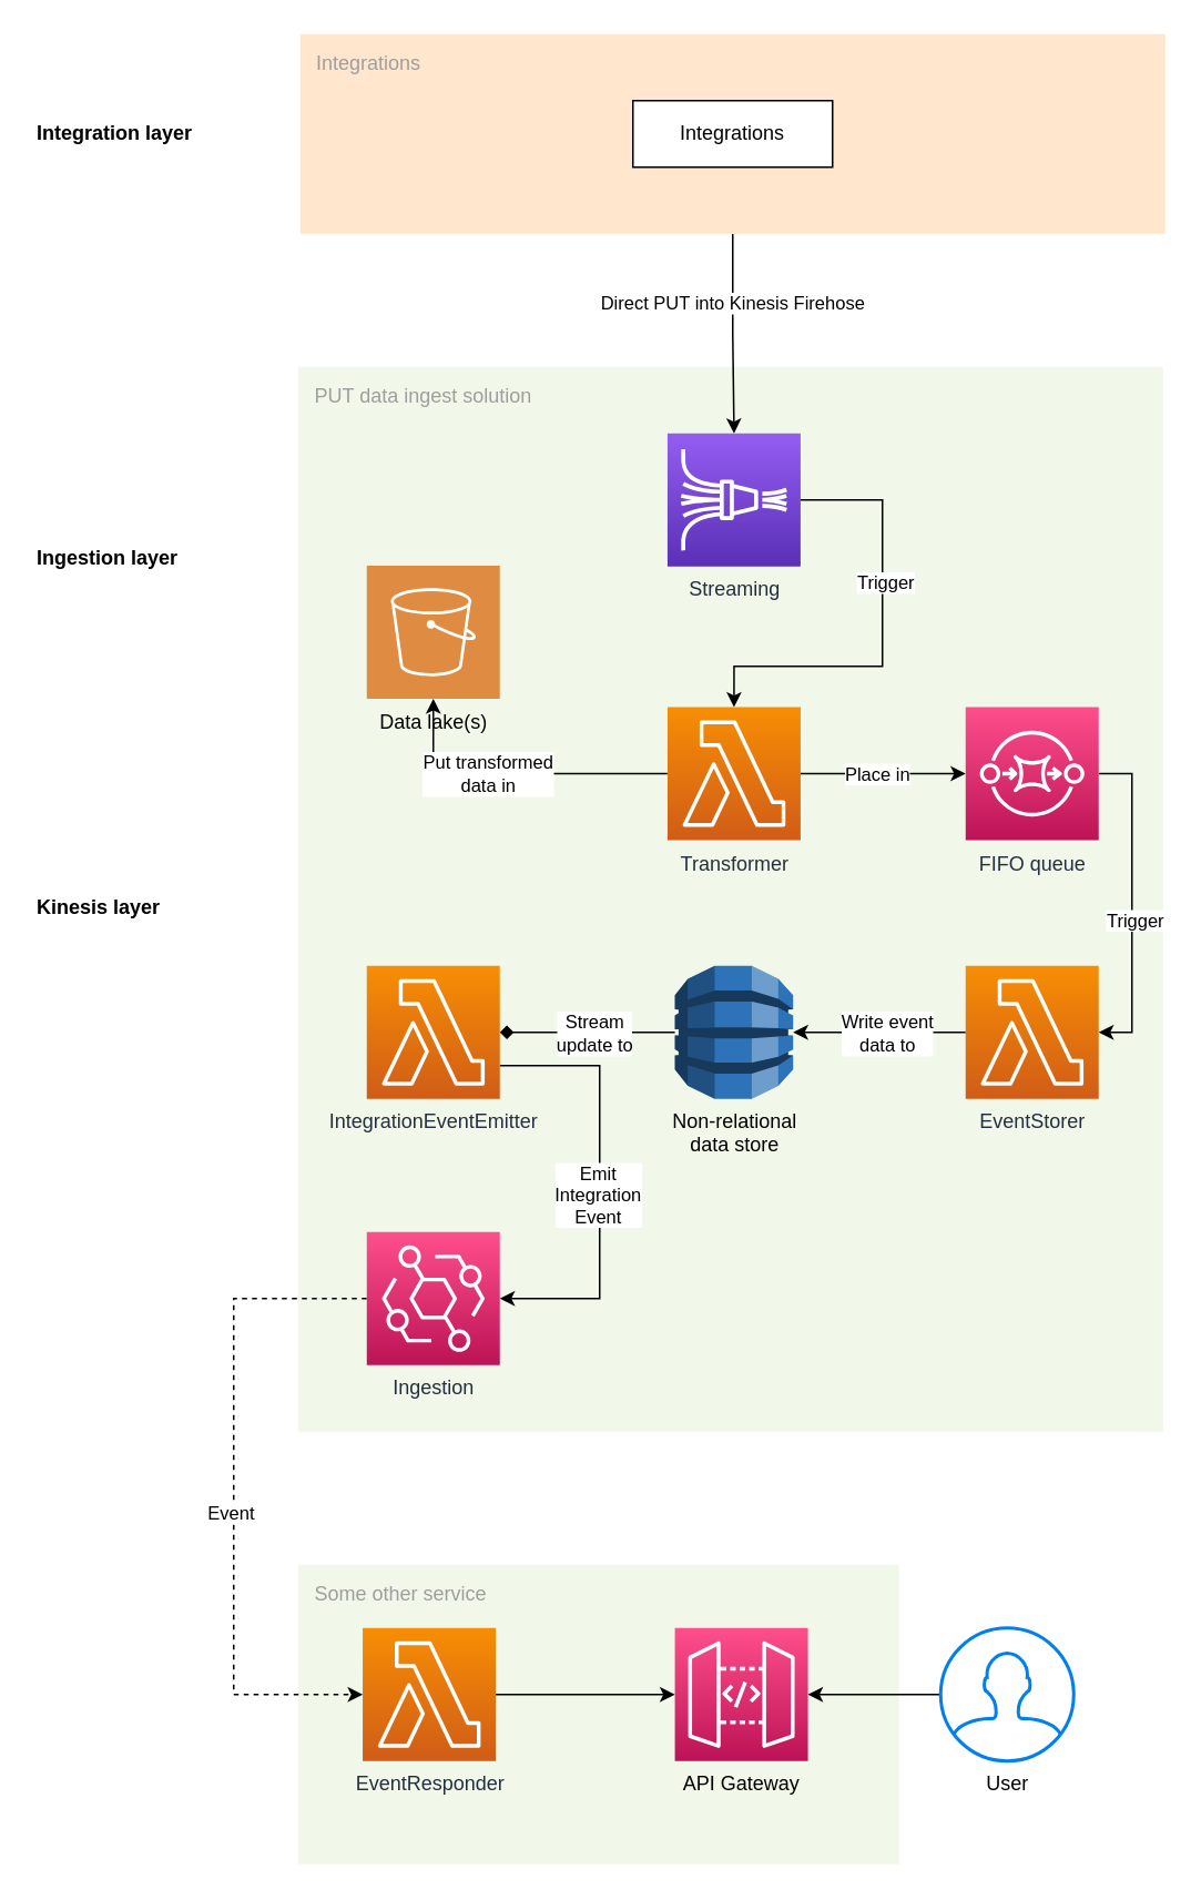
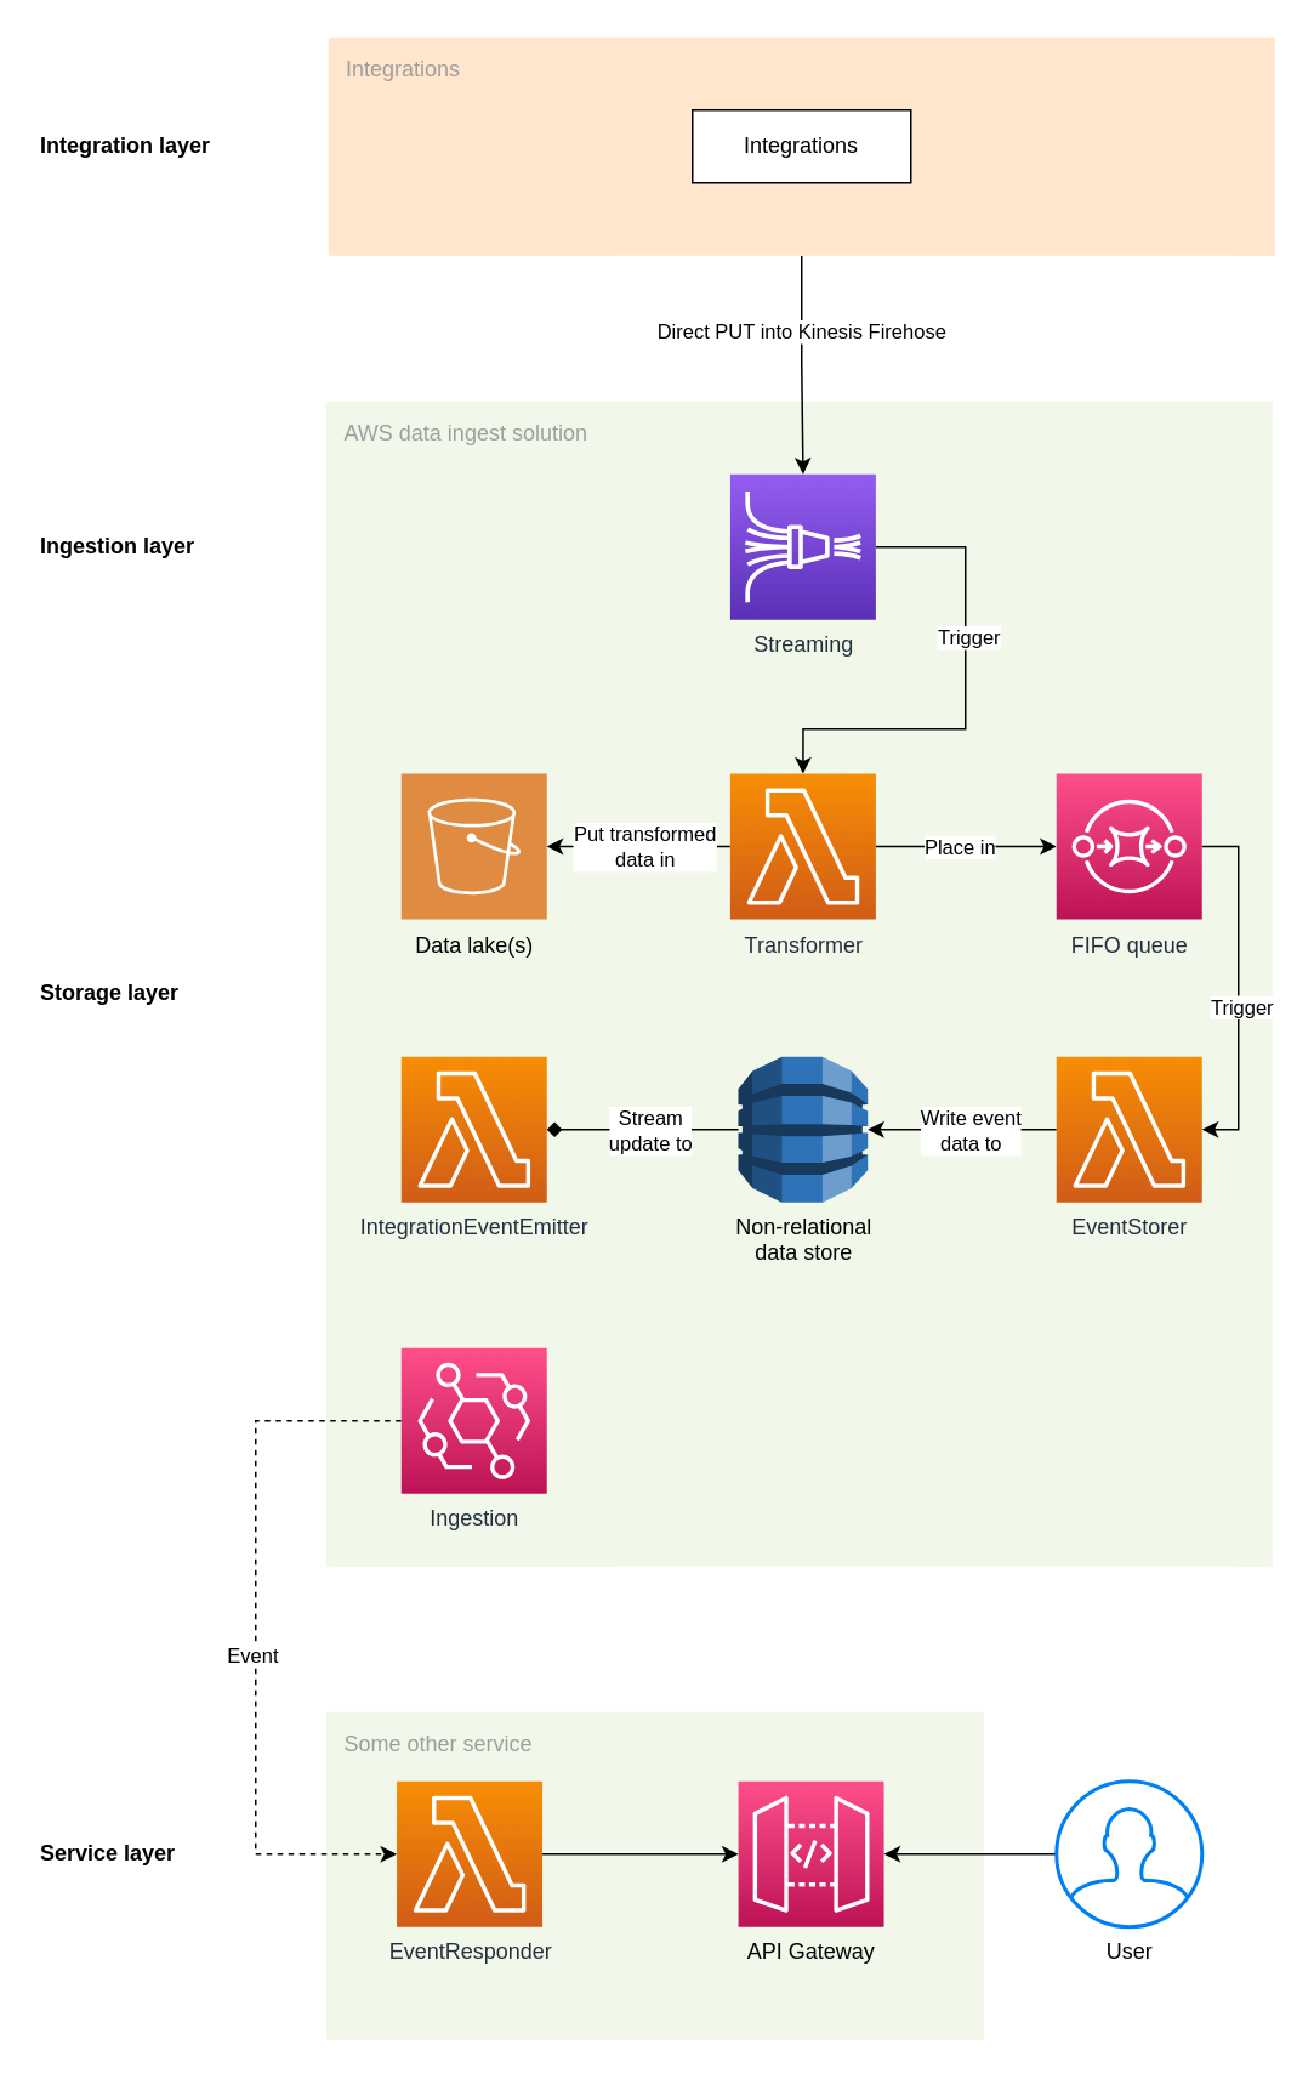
  <mxCell id="0" />
  <mxCell id="1" parent="0" />
  <mxCell id="2" value="Some other service" style="sketch=0;points=[[0,0,0],[0.25,0,0],[0.5,0,0],[0.75,0,0],[1,0,0],[1,0.25,0],[1,0.5,0],[1,0.75,0],[1,1,0],[0.75,1,0],[0.5,1,0],[0.25,1,0],[0,1,0],[0,0.75,0],[0,0.5,0],[0,0.25,0]];rounded=1;absoluteArcSize=1;arcSize=2;html=1;strokeColor=none;gradientColor=none;shadow=0;dashed=0;fontSize=12;fontColor=#9E9E9E;align=left;verticalAlign=top;spacing=10;spacingTop=-4;fillColor=#F1F8E9;" parent="1" vertex="1"><mxGeometry x="178.77" y="940" width="361.23" height="180" as="geometry" /></mxCell>
- <mxCell id="3" value="PUT data ingest solution" style="sketch=0;points=[[0,0,0],[0.25,0,0],[0.5,0,0],[0.75,0,0],[1,0,0],[1,0.25,0],[1,0.5,0],[1,0.75,0],[1,1,0],[0.75,1,0],[0.5,1,0],[0.25,1,0],[0,1,0],[0,0.75,0],[0,0.5,0],[0,0.25,0]];rounded=1;absoluteArcSize=1;arcSize=2;html=1;strokeColor=none;gradientColor=none;shadow=0;dashed=0;fontSize=12;fontColor=#9E9E9E;align=left;verticalAlign=top;spacing=10;spacingTop=-4;fillColor=#F1F8E9;" parent="1" vertex="1"><mxGeometry x="178.77" y="220" width="520" height="640" as="geometry" /></mxCell>
+ <mxCell id="3" value="AWS data ingest solution" style="sketch=0;points=[[0,0,0],[0.25,0,0],[0.5,0,0],[0.75,0,0],[1,0,0],[1,0.25,0],[1,0.5,0],[1,0.75,0],[1,1,0],[0.75,1,0],[0.5,1,0],[0.25,1,0],[0,1,0],[0,0.75,0],[0,0.5,0],[0,0.25,0]];rounded=1;absoluteArcSize=1;arcSize=2;html=1;strokeColor=none;gradientColor=none;shadow=0;dashed=0;fontSize=12;fontColor=#9E9E9E;align=left;verticalAlign=top;spacing=10;spacingTop=-4;fillColor=#F1F8E9;" parent="1" vertex="1"><mxGeometry x="178.77" y="220" width="520" height="640" as="geometry" /></mxCell>
  <mxCell id="4" style="edgeStyle=orthogonalEdgeStyle;rounded=0;orthogonalLoop=1;jettySize=auto;html=1;exitX=1;exitY=0.5;exitDx=0;exitDy=0;exitPerimeter=0;entryX=0.5;entryY=0;entryDx=0;entryDy=0;entryPerimeter=0;" parent="1" source="8" target="11" edge="1"><mxGeometry relative="1" as="geometry"><Array as="points"><mxPoint x="530" y="300" /><mxPoint x="530" y="400" /><mxPoint x="441" y="400" /></Array></mxGeometry></mxCell>
  <mxCell id="5" value="Trigger" style="edgeLabel;html=1;align=center;verticalAlign=middle;resizable=0;points=[];" vertex="1" connectable="0" parent="4"><mxGeometry x="-0.244" y="1" relative="1" as="geometry"><mxPoint as="offset" /></mxGeometry></mxCell>
  <mxCell id="6" style="edgeStyle=orthogonalEdgeStyle;rounded=0;orthogonalLoop=1;jettySize=auto;html=1;exitX=0;exitY=0.5;exitDx=0;exitDy=0;exitPerimeter=0;" edge="1" parent="1" source="11" target="22"><mxGeometry relative="1" as="geometry" /></mxCell>
  <mxCell id="7" value="Put transformed&lt;br&gt;data in" style="edgeLabel;html=1;align=center;verticalAlign=middle;resizable=0;points=[];" vertex="1" connectable="0" parent="6"><mxGeometry x="0.446" y="-1" relative="1" as="geometry"><mxPoint x="26" y="1" as="offset" /></mxGeometry></mxCell>
  <mxCell id="8" value="Streaming" style="sketch=0;points=[[0,0,0],[0.25,0,0],[0.5,0,0],[0.75,0,0],[1,0,0],[0,1,0],[0.25,1,0],[0.5,1,0],[0.75,1,0],[1,1,0],[0,0.25,0],[0,0.5,0],[0,0.75,0],[1,0.25,0],[1,0.5,0],[1,0.75,0]];outlineConnect=0;fontColor=#232F3E;gradientColor=#945DF2;gradientDirection=north;fillColor=#5A30B5;strokeColor=#ffffff;dashed=0;verticalLabelPosition=bottom;verticalAlign=top;align=center;html=1;fontSize=12;fontStyle=0;aspect=fixed;shape=mxgraph.aws4.resourceIcon;resIcon=mxgraph.aws4.kinesis_data_firehose;" parent="1" vertex="1"><mxGeometry x="400.77" y="260" width="80" height="80" as="geometry" /></mxCell>
  <mxCell id="9" style="edgeStyle=orthogonalEdgeStyle;rounded=0;orthogonalLoop=1;jettySize=auto;html=1;exitX=1;exitY=0.5;exitDx=0;exitDy=0;exitPerimeter=0;entryX=0;entryY=0.5;entryDx=0;entryDy=0;entryPerimeter=0;" parent="1" source="11" target="32" edge="1"><mxGeometry relative="1" as="geometry" /></mxCell>
  <mxCell id="10" value="Place in" style="edgeLabel;html=1;align=center;verticalAlign=middle;resizable=0;points=[];" parent="9" connectable="0" vertex="1"><mxGeometry x="-0.111" relative="1" as="geometry"><mxPoint x="2" as="offset" /></mxGeometry></mxCell>
  <mxCell id="11" value="Transformer" style="sketch=0;points=[[0,0,0],[0.25,0,0],[0.5,0,0],[0.75,0,0],[1,0,0],[0,1,0],[0.25,1,0],[0.5,1,0],[0.75,1,0],[1,1,0],[0,0.25,0],[0,0.5,0],[0,0.75,0],[1,0.25,0],[1,0.5,0],[1,0.75,0]];outlineConnect=0;fontColor=#232F3E;gradientColor=#F78E04;gradientDirection=north;fillColor=#D05C17;strokeColor=#ffffff;dashed=0;verticalLabelPosition=bottom;verticalAlign=top;align=center;html=1;fontSize=12;fontStyle=0;aspect=fixed;shape=mxgraph.aws4.resourceIcon;resIcon=mxgraph.aws4.lambda;" parent="1" vertex="1"><mxGeometry x="400.77" y="424.5" width="80" height="80" as="geometry" /></mxCell>
- <mxCell id="12" value="Kinesis layer" style="text;html=1;strokeColor=none;fillColor=none;align=left;verticalAlign=middle;whiteSpace=wrap;rounded=0;fontStyle=1" parent="1" vertex="1"><mxGeometry x="20" y="530" width="100" height="30" as="geometry" /></mxCell>
- <mxCell id="13" value="Ingestion layer" style="text;html=1;strokeColor=none;fillColor=none;align=left;verticalAlign=middle;whiteSpace=wrap;rounded=0;fontStyle=1" parent="1" vertex="1"><mxGeometry x="20" y="322.5" width="100" height="25" as="geometry" /></mxCell>
+ <mxCell id="12" value="Storage layer" style="text;html=1;strokeColor=none;fillColor=none;align=left;verticalAlign=middle;whiteSpace=wrap;rounded=0;fontStyle=1" parent="1" vertex="1"><mxGeometry x="20" y="530" width="100" height="30" as="geometry" /></mxCell>
+ <mxCell id="13" value="Ingestion layer" style="text;html=1;strokeColor=none;fillColor=none;align=left;verticalAlign=middle;whiteSpace=wrap;rounded=0;fontStyle=1" parent="1" vertex="1"><mxGeometry x="20" y="287.5" width="100" height="25" as="geometry" /></mxCell>
  <mxCell id="14" style="edgeStyle=orthogonalEdgeStyle;rounded=0;orthogonalLoop=1;jettySize=auto;html=1;exitX=0.5;exitY=1;exitDx=0;exitDy=0;exitPerimeter=0;" parent="1" source="16" target="8" edge="1"><mxGeometry relative="1" as="geometry" /></mxCell>
  <mxCell id="15" value="Direct PUT into Kinesis Firehose" style="edgeLabel;html=1;align=center;verticalAlign=middle;resizable=0;points=[];" parent="14" connectable="0" vertex="1"><mxGeometry x="0.023" y="-1" relative="1" as="geometry"><mxPoint y="-20" as="offset" /></mxGeometry></mxCell>
  <mxCell id="16" value="&lt;font color=&quot;#9e9e9e&quot;&gt;Integrations&lt;/font&gt;" style="sketch=0;points=[[0,0,0],[0.25,0,0],[0.5,0,0],[0.75,0,0],[1,0,0],[1,0.25,0],[1,0.5,0],[1,0.75,0],[1,1,0],[0.75,1,0],[0.5,1,0],[0.25,1,0],[0,1,0],[0,0.75,0],[0,0.5,0],[0,0.25,0]];rounded=1;absoluteArcSize=1;arcSize=2;html=1;strokeColor=none;shadow=0;dashed=0;fontSize=12;align=left;verticalAlign=top;spacing=10;spacingTop=-4;fillColor=#ffe6cc;" parent="1" vertex="1"><mxGeometry x="180" y="20" width="520" height="120" as="geometry" /></mxCell>
  <mxCell id="17" value="Integrations" style="rounded=0;whiteSpace=wrap;html=1;" parent="1" vertex="1"><mxGeometry x="380" y="60" width="120" height="40" as="geometry" /></mxCell>
  <mxCell id="18" value="Integration layer" style="text;html=1;strokeColor=none;fillColor=none;align=left;verticalAlign=middle;whiteSpace=wrap;rounded=0;fontStyle=1" parent="1" vertex="1"><mxGeometry x="20" y="70" width="100" height="20" as="geometry" /></mxCell>
  <mxCell id="19" style="edgeStyle=orthogonalEdgeStyle;rounded=0;orthogonalLoop=1;jettySize=auto;html=1;entryX=0;entryY=0.5;entryDx=0;entryDy=0;entryPerimeter=0;exitX=0;exitY=0.5;exitDx=0;exitDy=0;exitPerimeter=0;dashed=1;" parent="1" source="21" target="27" edge="1"><mxGeometry relative="1" as="geometry"><mxPoint x="818.77" y="610" as="targetPoint" /><Array as="points"><mxPoint x="140" y="780" /><mxPoint x="140" y="1018" /></Array></mxGeometry></mxCell>
  <mxCell id="20" value="Event" style="edgeLabel;html=1;align=right;verticalAlign=middle;resizable=0;points=[];" parent="19" connectable="0" vertex="1"><mxGeometry x="-0.206" y="-3" relative="1" as="geometry"><mxPoint x="16" y="51" as="offset" /></mxGeometry></mxCell>
  <mxCell id="21" value="Ingestion" style="sketch=0;points=[[0,0,0],[0.25,0,0],[0.5,0,0],[0.75,0,0],[1,0,0],[0,1,0],[0.25,1,0],[0.5,1,0],[0.75,1,0],[1,1,0],[0,0.25,0],[0,0.5,0],[0,0.75,0],[1,0.25,0],[1,0.5,0],[1,0.75,0]];outlineConnect=0;fontColor=#232F3E;gradientColor=#FF4F8B;gradientDirection=north;fillColor=#BC1356;strokeColor=#ffffff;dashed=0;verticalLabelPosition=bottom;verticalAlign=top;align=center;html=1;fontSize=12;fontStyle=0;aspect=fixed;shape=mxgraph.aws4.resourceIcon;resIcon=mxgraph.aws4.eventbridge;" parent="1" vertex="1"><mxGeometry x="220" y="740" width="80" height="80" as="geometry" /></mxCell>
- <mxCell id="22" value="Data lake(s)" style="sketch=0;pointerEvents=1;shadow=0;dashed=0;html=1;strokeColor=none;fillColor=#DF8C42;labelPosition=center;verticalLabelPosition=bottom;verticalAlign=top;align=center;outlineConnect=0;shape=mxgraph.veeam2.aws_s3;" parent="1" vertex="1"><mxGeometry x="220" y="339.5" width="80" height="80" as="geometry" /></mxCell>
+ <mxCell id="22" value="Data lake(s)" style="sketch=0;pointerEvents=1;shadow=0;dashed=0;html=1;strokeColor=none;fillColor=#DF8C42;labelPosition=center;verticalLabelPosition=bottom;verticalAlign=top;align=center;outlineConnect=0;shape=mxgraph.veeam2.aws_s3;" parent="1" vertex="1"><mxGeometry x="220" y="424.5" width="80" height="80" as="geometry" /></mxCell>
  <mxCell id="23" style="edgeStyle=orthogonalEdgeStyle;rounded=0;orthogonalLoop=1;jettySize=auto;html=1;exitX=0;exitY=0.5;exitDx=0;exitDy=0;exitPerimeter=0;endArrow=diamond;" parent="1" source="25" target="38" edge="1"><mxGeometry relative="1" as="geometry" /></mxCell>
  <mxCell id="24" value="Stream&lt;br&gt;update to" style="edgeLabel;html=1;align=center;verticalAlign=middle;resizable=0;points=[];" parent="23" connectable="0" vertex="1"><mxGeometry x="-0.071" y="1" relative="1" as="geometry"><mxPoint y="-1" as="offset" /></mxGeometry></mxCell>
  <mxCell id="25" value="Non-relational&lt;br&gt;data store" style="outlineConnect=0;dashed=0;verticalLabelPosition=bottom;verticalAlign=top;align=center;html=1;shape=mxgraph.aws3.dynamo_db;fillColor=#2E73B8;gradientColor=none;" parent="1" vertex="1"><mxGeometry x="405.22" y="580" width="71.1" height="80" as="geometry" /></mxCell>
  <mxCell id="26" style="edgeStyle=orthogonalEdgeStyle;rounded=0;orthogonalLoop=1;jettySize=auto;html=1;" parent="1" source="27" target="29" edge="1"><mxGeometry relative="1" as="geometry" /></mxCell>
  <mxCell id="27" value="EventResponder" style="sketch=0;points=[[0,0,0],[0.25,0,0],[0.5,0,0],[0.75,0,0],[1,0,0],[0,1,0],[0.25,1,0],[0.5,1,0],[0.75,1,0],[1,1,0],[0,0.25,0],[0,0.5,0],[0,0.75,0],[1,0.25,0],[1,0.5,0],[1,0.75,0]];outlineConnect=0;fontColor=#232F3E;gradientColor=#F78E04;gradientDirection=north;fillColor=#D05C17;strokeColor=#ffffff;dashed=0;verticalLabelPosition=bottom;verticalAlign=top;align=center;html=1;fontSize=12;fontStyle=0;aspect=fixed;shape=mxgraph.aws4.resourceIcon;resIcon=mxgraph.aws4.lambda;" parent="1" vertex="1"><mxGeometry x="217.54" y="978" width="80" height="80" as="geometry" /></mxCell>
+ <mxCell id="28" value="Service layer" style="text;html=1;strokeColor=none;fillColor=none;align=left;verticalAlign=middle;whiteSpace=wrap;rounded=0;fontStyle=1" parent="1" vertex="1"><mxGeometry x="20" y="1003" width="100" height="30" as="geometry" /></mxCell>
  <mxCell id="29" value="&lt;span style=&quot;color: rgb(0 , 0 , 0)&quot;&gt;API Gateway&lt;/span&gt;" style="sketch=0;points=[[0,0,0],[0.25,0,0],[0.5,0,0],[0.75,0,0],[1,0,0],[0,1,0],[0.25,1,0],[0.5,1,0],[0.75,1,0],[1,1,0],[0,0.25,0],[0,0.5,0],[0,0.75,0],[1,0.25,0],[1,0.5,0],[1,0.75,0]];outlineConnect=0;fontColor=#232F3E;gradientColor=#FF4F8B;gradientDirection=north;fillColor=#BC1356;strokeColor=#ffffff;dashed=0;verticalLabelPosition=bottom;verticalAlign=top;align=center;html=1;fontSize=12;fontStyle=0;aspect=fixed;shape=mxgraph.aws4.resourceIcon;resIcon=mxgraph.aws4.api_gateway;" parent="1" vertex="1"><mxGeometry x="405.22" y="978" width="80" height="80" as="geometry" /></mxCell>
  <mxCell id="30" style="edgeStyle=orthogonalEdgeStyle;rounded=0;orthogonalLoop=1;jettySize=auto;html=1;exitX=1;exitY=0.5;exitDx=0;exitDy=0;exitPerimeter=0;entryX=1;entryY=0.5;entryDx=0;entryDy=0;entryPerimeter=0;" parent="1" source="32" target="35" edge="1"><mxGeometry relative="1" as="geometry"><Array as="points"><mxPoint x="680" y="464" /><mxPoint x="680" y="620" /></Array></mxGeometry></mxCell>
  <mxCell id="31" value="Trigger" style="edgeLabel;html=1;align=center;verticalAlign=middle;resizable=0;points=[];" parent="30" connectable="0" vertex="1"><mxGeometry x="-0.007" y="1" relative="1" as="geometry"><mxPoint y="11" as="offset" /></mxGeometry></mxCell>
  <mxCell id="32" value="FIFO queue" style="sketch=0;points=[[0,0,0],[0.25,0,0],[0.5,0,0],[0.75,0,0],[1,0,0],[0,1,0],[0.25,1,0],[0.5,1,0],[0.75,1,0],[1,1,0],[0,0.25,0],[0,0.5,0],[0,0.75,0],[1,0.25,0],[1,0.5,0],[1,0.75,0]];outlineConnect=0;fontColor=#232F3E;gradientColor=#FF4F8B;gradientDirection=north;fillColor=#BC1356;strokeColor=#ffffff;dashed=0;verticalLabelPosition=bottom;verticalAlign=top;align=center;html=1;fontSize=12;fontStyle=0;aspect=fixed;shape=mxgraph.aws4.resourceIcon;resIcon=mxgraph.aws4.sqs;" parent="1" vertex="1"><mxGeometry x="580" y="424.5" width="80" height="80" as="geometry" /></mxCell>
  <mxCell id="33" style="edgeStyle=orthogonalEdgeStyle;rounded=0;orthogonalLoop=1;jettySize=auto;html=1;exitX=0;exitY=0.5;exitDx=0;exitDy=0;exitPerimeter=0;entryX=1;entryY=0.5;entryDx=0;entryDy=0;entryPerimeter=0;" parent="1" source="35" target="25" edge="1"><mxGeometry relative="1" as="geometry" /></mxCell>
  <mxCell id="34" value="Write event&lt;br&gt;data to" style="edgeLabel;html=1;align=center;verticalAlign=middle;resizable=0;points=[];" parent="33" connectable="0" vertex="1"><mxGeometry x="-0.055" y="2" relative="1" as="geometry"><mxPoint x="1" y="-2" as="offset" /></mxGeometry></mxCell>
  <mxCell id="35" value="EventStorer" style="sketch=0;points=[[0,0,0],[0.25,0,0],[0.5,0,0],[0.75,0,0],[1,0,0],[0,1,0],[0.25,1,0],[0.5,1,0],[0.75,1,0],[1,1,0],[0,0.25,0],[0,0.5,0],[0,0.75,0],[1,0.25,0],[1,0.5,0],[1,0.75,0]];outlineConnect=0;fontColor=#232F3E;gradientColor=#F78E04;gradientDirection=north;fillColor=#D05C17;strokeColor=#ffffff;dashed=0;verticalLabelPosition=bottom;verticalAlign=top;align=center;html=1;fontSize=12;fontStyle=0;aspect=fixed;shape=mxgraph.aws4.resourceIcon;resIcon=mxgraph.aws4.lambda;" parent="1" vertex="1"><mxGeometry x="580" y="580" width="80" height="80" as="geometry" /></mxCell>
- <mxCell id="36" style="edgeStyle=orthogonalEdgeStyle;rounded=0;orthogonalLoop=1;jettySize=auto;html=1;exitX=1;exitY=0.75;exitDx=0;exitDy=0;exitPerimeter=0;entryX=1;entryY=0.5;entryDx=0;entryDy=0;entryPerimeter=0;" parent="1" source="38" target="21" edge="1"><mxGeometry relative="1" as="geometry"><Array as="points"><mxPoint x="360" y="640" /><mxPoint x="360" y="780" /></Array></mxGeometry></mxCell>
- <mxCell id="37" value="&lt;span style=&quot;text-align: right&quot;&gt;Emit&lt;/span&gt;&lt;br style=&quot;text-align: right&quot;&gt;&lt;span style=&quot;text-align: right&quot;&gt;Integration&lt;/span&gt;&lt;br style=&quot;text-align: right&quot;&gt;&lt;span style=&quot;text-align: right&quot;&gt;Event&lt;/span&gt;" style="edgeLabel;html=1;align=center;verticalAlign=middle;resizable=0;points=[];" parent="36" connectable="0" vertex="1"><mxGeometry x="-0.01" y="-2" relative="1" as="geometry"><mxPoint y="8" as="offset" /></mxGeometry></mxCell>
  <mxCell id="38" value="IntegrationEventEmitter" style="sketch=0;points=[[0,0,0],[0.25,0,0],[0.5,0,0],[0.75,0,0],[1,0,0],[0,1,0],[0.25,1,0],[0.5,1,0],[0.75,1,0],[1,1,0],[0,0.25,0],[0,0.5,0],[0,0.75,0],[1,0.25,0],[1,0.5,0],[1,0.75,0]];outlineConnect=0;fontColor=#232F3E;gradientColor=#F78E04;gradientDirection=north;fillColor=#D05C17;strokeColor=#ffffff;dashed=0;verticalLabelPosition=bottom;verticalAlign=top;align=center;html=1;fontSize=12;fontStyle=0;aspect=fixed;shape=mxgraph.aws4.resourceIcon;resIcon=mxgraph.aws4.lambda;" parent="1" vertex="1"><mxGeometry x="220" y="580" width="80" height="80" as="geometry" /></mxCell>
  <mxCell id="39" style="edgeStyle=orthogonalEdgeStyle;rounded=0;orthogonalLoop=1;jettySize=auto;html=1;" parent="1" source="40" target="29" edge="1"><mxGeometry relative="1" as="geometry" /></mxCell>
- <mxCell id="40" value="User" style="html=1;verticalLabelPosition=bottom;align=center;labelBackgroundColor=#ffffff;verticalAlign=top;strokeWidth=2;strokeColor=#0080F0;shadow=0;dashed=0;shape=mxgraph.ios7.icons.user;" parent="1" vertex="1"><mxGeometry x="565" y="978" width="80" height="80" as="geometry" /></mxCell>
+ <mxCell id="40" value="User" style="html=1;verticalLabelPosition=bottom;align=center;labelBackgroundColor=#ffffff;verticalAlign=top;strokeWidth=2;strokeColor=#0080F0;shadow=0;dashed=0;shape=mxgraph.ios7.icons.user;" parent="1" vertex="1"><mxGeometry x="580" y="978" width="80" height="80" as="geometry" /></mxCell>
